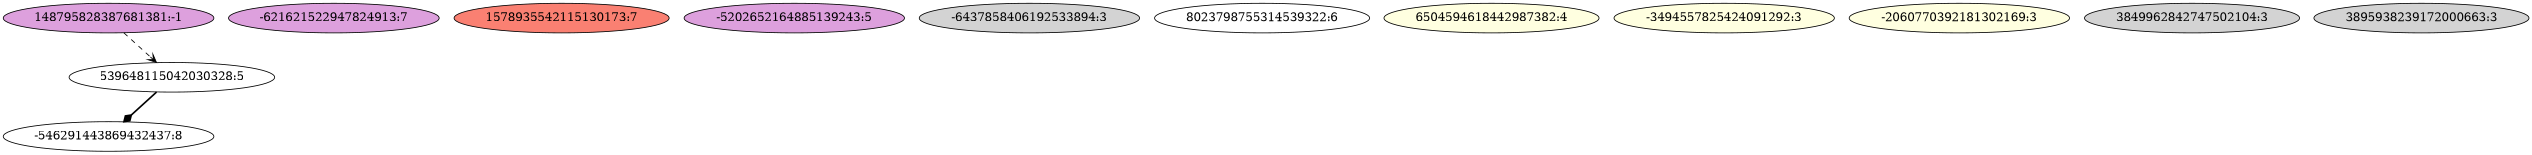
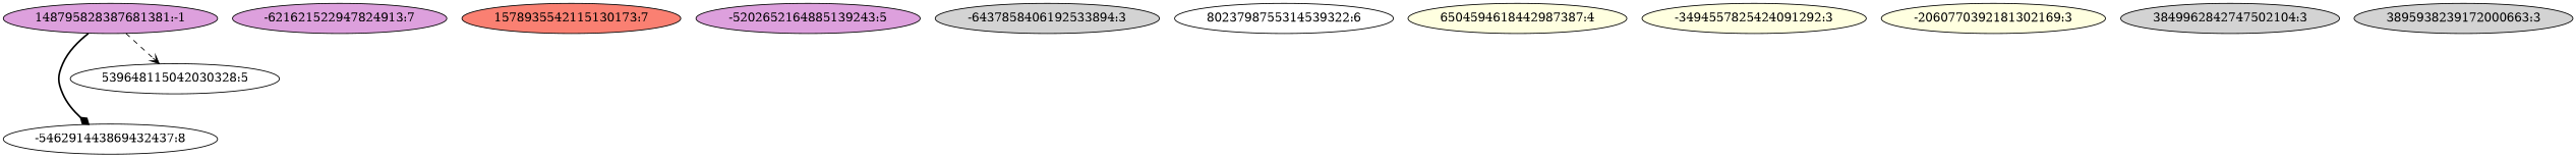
  digraph {
    node [style=filled fillcolor=plum]
    n1 [label="148795828387681381:-1"]
    n2 [label="-546291443869432437:8" fillcolor=white]
    n3 [label="539648115042030328:5" fillcolor=white]
    n4 [label="-621621522947824913:7"]
    n5 [label="1578935542115130173:7" fillcolor=salmon]
    n6 [label="-5202652164885139243:5"]
    n7 [label="-6437858406192533894:3" fillcolor=lightgrey]
    n8 [label="8023798755314539322:6" fillcolor=white]
-   n9 [label="6504594618442987382:4" fillcolor=lightyellow]
+   n9 [label="6504594618442987387:4" fillcolor=lightyellow]
    n10 [label="-3494557825424091292:3" fillcolor=lightyellow]
    n11 [label="-2060770392181302169:3" fillcolor=lightyellow]
    n12 [label="3849962842747502104:3" fillcolor=lightgrey]
    n13 [label="3895938239172000663:3" fillcolor=lightgrey]
-   n3 -> n2 [style=bold arrowhead=diamond]
+   n1 -> n2 [style=bold arrowhead=diamond]
    n1 -> n3 [style=dashed arrowhead=vee]
  }
